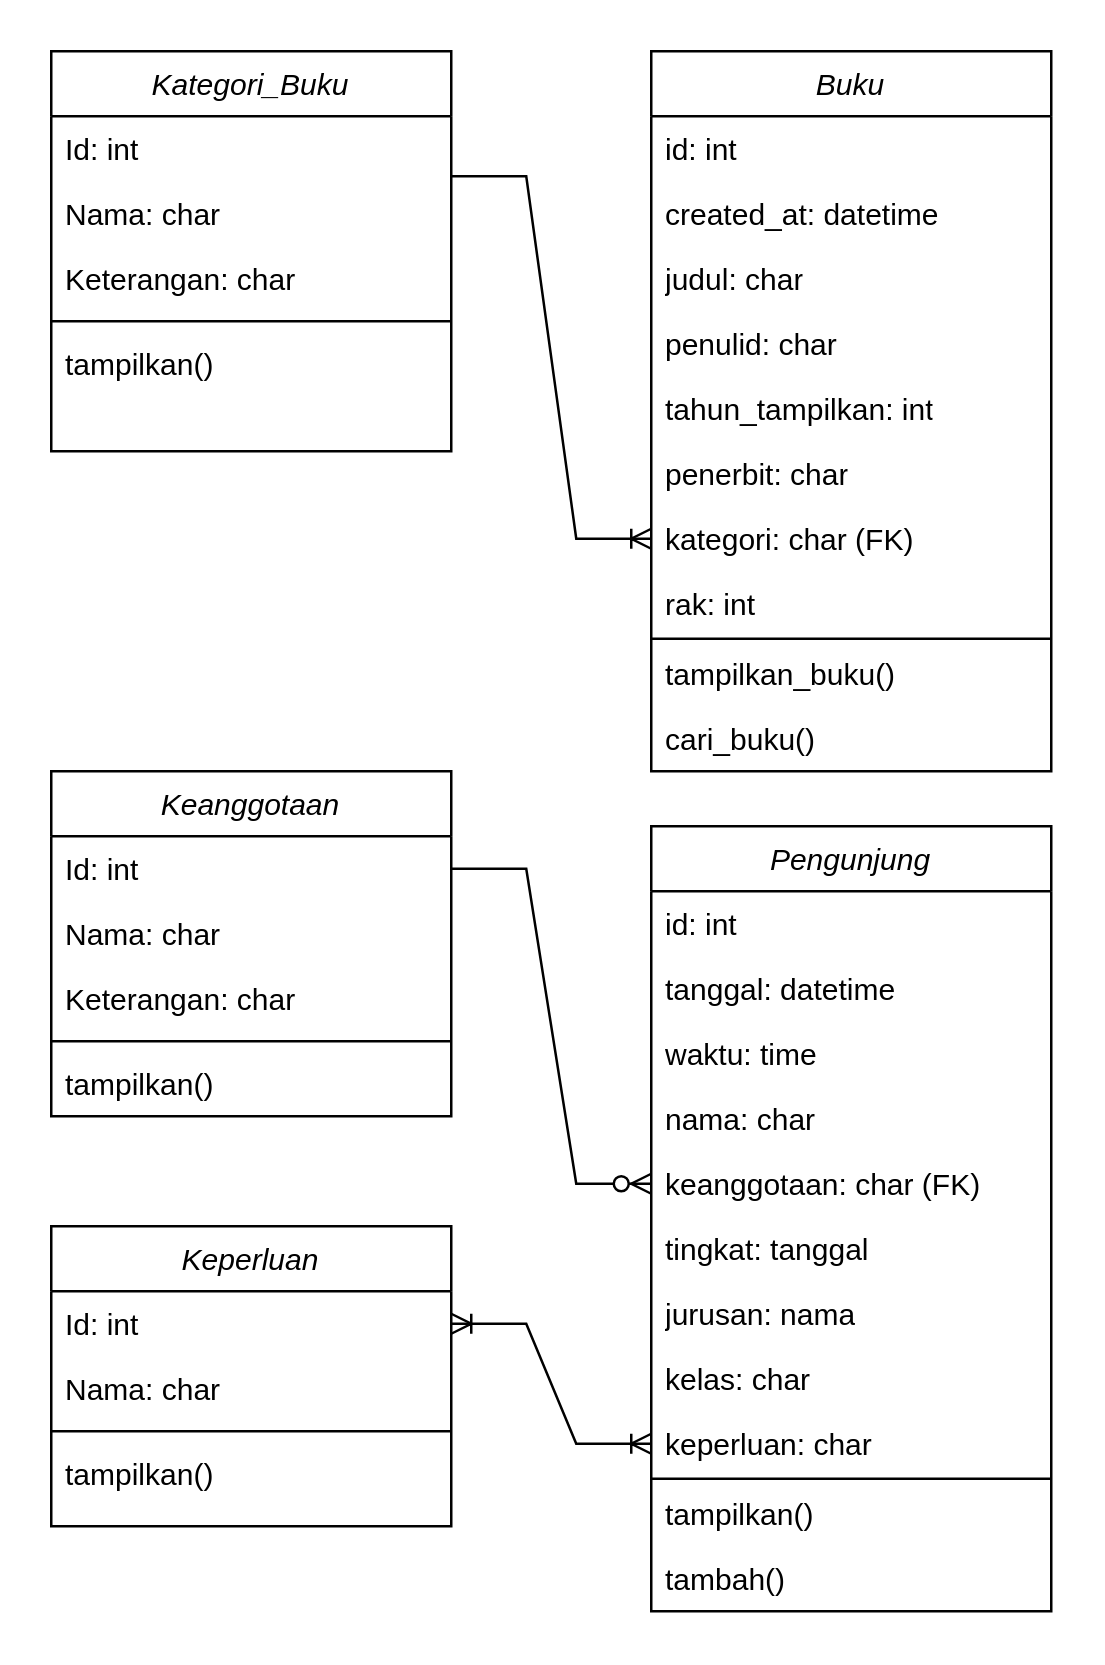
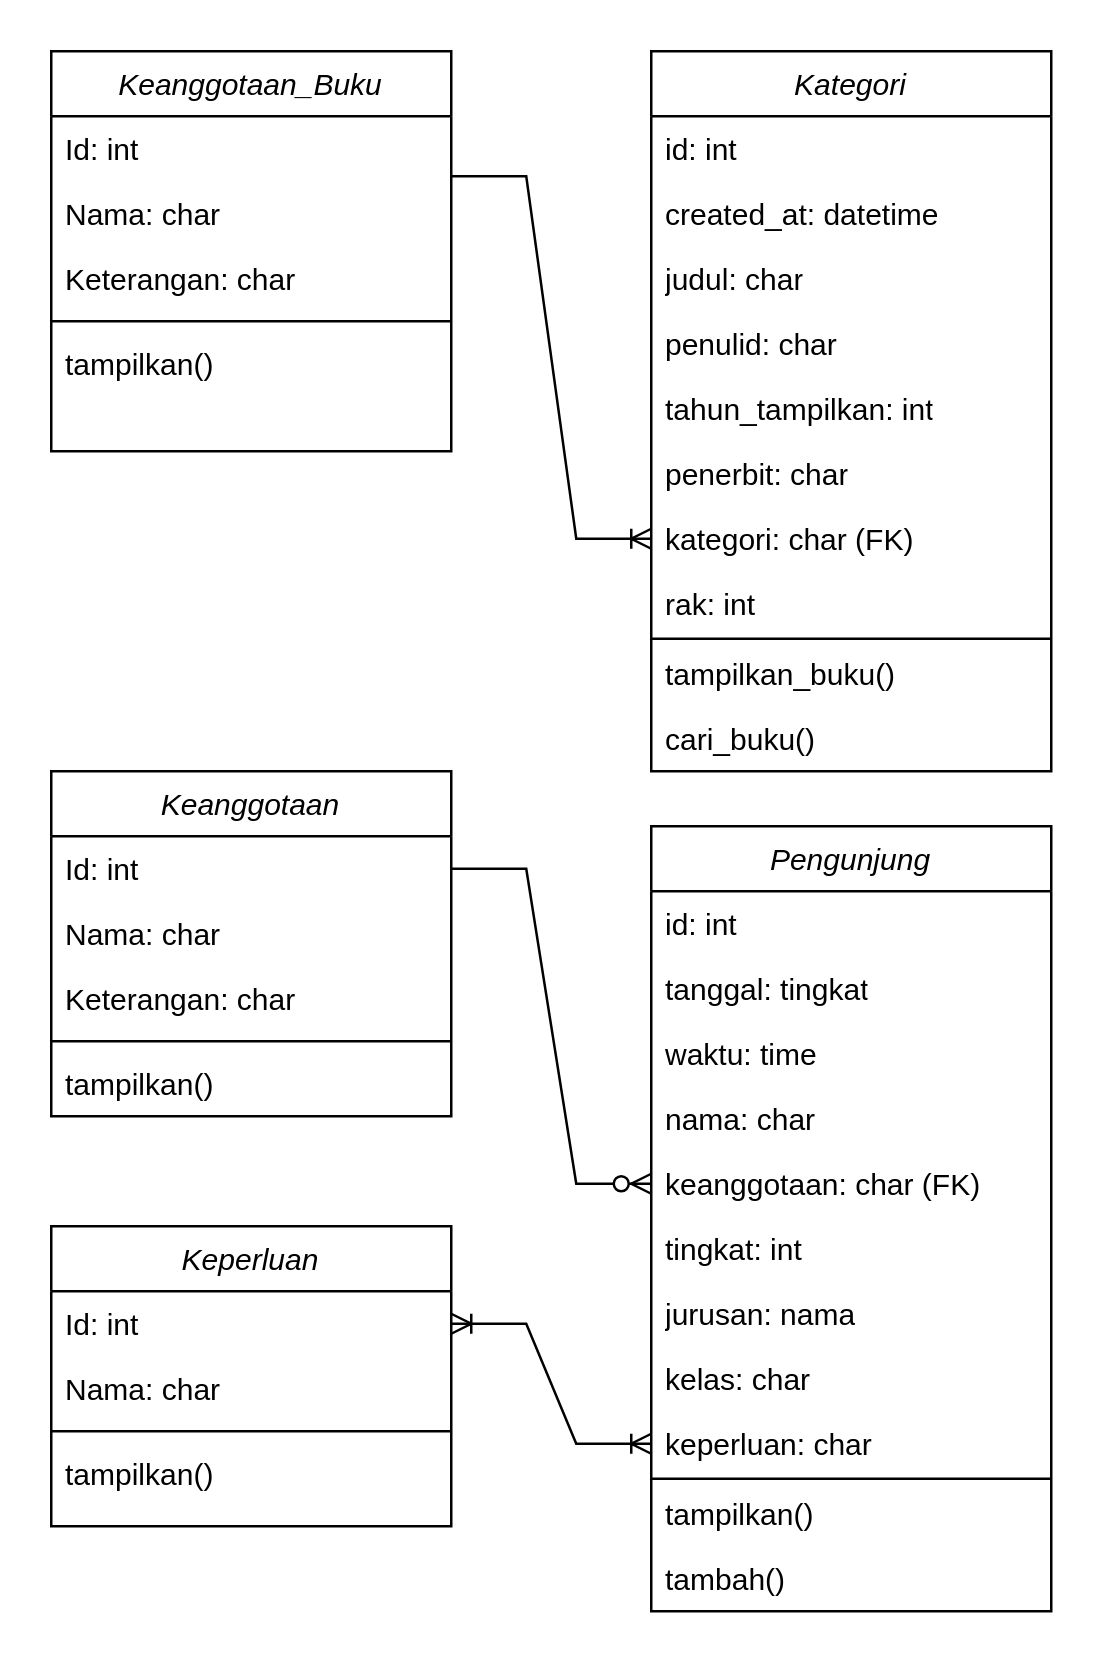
  <mxCell id="0" />
  <mxCell id="1" parent="0" />
- <mxCell id="2" value="Kategori_Buku" style="swimlane;fontStyle=2;align=center;verticalAlign=top;childLayout=stackLayout;horizontal=1;startSize=26;horizontalStack=0;resizeParent=1;resizeLast=0;collapsible=1;marginBottom=0;rounded=0;shadow=0;strokeWidth=1;" parent="1" vertex="1"><mxGeometry x="20" y="20" width="160" height="160" as="geometry"><mxRectangle x="230" y="140" width="160" height="26" as="alternateBounds" /></mxGeometry></mxCell>
+ <mxCell id="2" value="Keanggotaan_Buku" style="swimlane;fontStyle=2;align=center;verticalAlign=top;childLayout=stackLayout;horizontal=1;startSize=26;horizontalStack=0;resizeParent=1;resizeLast=0;collapsible=1;marginBottom=0;rounded=0;shadow=0;strokeWidth=1;" parent="1" vertex="1"><mxGeometry x="20" y="20" width="160" height="160" as="geometry"><mxRectangle x="230" y="140" width="160" height="26" as="alternateBounds" /></mxGeometry></mxCell>
  <mxCell id="3" value="Id: int" style="text;align=left;verticalAlign=top;spacingLeft=4;spacingRight=4;overflow=hidden;rotatable=0;points=[[0,0.5],[1,0.5]];portConstraint=eastwest;" parent="2" vertex="1"><mxGeometry y="26" width="160" height="26" as="geometry" /></mxCell>
  <mxCell id="4" value="Nama: char" style="text;align=left;verticalAlign=top;spacingLeft=4;spacingRight=4;overflow=hidden;rotatable=0;points=[[0,0.5],[1,0.5]];portConstraint=eastwest;rounded=0;shadow=0;html=0;" parent="2" vertex="1"><mxGeometry y="52" width="160" height="26" as="geometry" /></mxCell>
  <mxCell id="5" value="Keterangan: char" style="text;align=left;verticalAlign=top;spacingLeft=4;spacingRight=4;overflow=hidden;rotatable=0;points=[[0,0.5],[1,0.5]];portConstraint=eastwest;rounded=0;shadow=0;html=0;" parent="2" vertex="1"><mxGeometry y="78" width="160" height="26" as="geometry" /></mxCell>
  <mxCell id="6" value="" style="line;html=1;strokeWidth=1;align=left;verticalAlign=middle;spacingTop=-1;spacingLeft=3;spacingRight=3;rotatable=0;labelPosition=right;points=[];portConstraint=eastwest;" parent="2" vertex="1"><mxGeometry y="104" width="160" height="8" as="geometry" /></mxCell>
  <mxCell id="7" value="tampilkan()" style="text;align=left;verticalAlign=top;spacingLeft=4;spacingRight=4;overflow=hidden;rotatable=0;points=[[0,0.5],[1,0.5]];portConstraint=eastwest;" parent="2" vertex="1"><mxGeometry y="112" width="160" height="26" as="geometry" /></mxCell>
- <mxCell id="8" value="&lt;i style=&quot;font-weight: normal;&quot;&gt;Buku&lt;/i&gt;" style="swimlane;fontStyle=1;align=center;verticalAlign=top;childLayout=stackLayout;horizontal=1;startSize=26;horizontalStack=0;resizeParent=1;resizeParentMax=0;resizeLast=0;collapsible=1;marginBottom=0;whiteSpace=wrap;html=1;" vertex="1" parent="1"><mxGeometry x="260" y="20" width="160" height="288" as="geometry" /></mxCell>
+ <mxCell id="8" value="&lt;i style=&quot;font-weight: normal;&quot;&gt;Kategori&lt;/i&gt;" style="swimlane;fontStyle=1;align=center;verticalAlign=top;childLayout=stackLayout;horizontal=1;startSize=26;horizontalStack=0;resizeParent=1;resizeParentMax=0;resizeLast=0;collapsible=1;marginBottom=0;whiteSpace=wrap;html=1;" vertex="1" parent="1"><mxGeometry x="260" y="20" width="160" height="288" as="geometry" /></mxCell>
  <mxCell id="9" value="id: int" style="text;strokeColor=none;fillColor=none;align=left;verticalAlign=top;spacingLeft=4;spacingRight=4;overflow=hidden;rotatable=0;points=[[0,0.5],[1,0.5]];portConstraint=eastwest;whiteSpace=wrap;html=1;" vertex="1" parent="8"><mxGeometry y="26" width="160" height="26" as="geometry" /></mxCell>
  <mxCell id="10" value="created_at: datetime" style="text;strokeColor=none;fillColor=none;align=left;verticalAlign=top;spacingLeft=4;spacingRight=4;overflow=hidden;rotatable=0;points=[[0,0.5],[1,0.5]];portConstraint=eastwest;whiteSpace=wrap;html=1;" vertex="1" parent="8"><mxGeometry y="52" width="160" height="26" as="geometry" /></mxCell>
  <mxCell id="11" value="judul: char" style="text;strokeColor=none;fillColor=none;align=left;verticalAlign=top;spacingLeft=4;spacingRight=4;overflow=hidden;rotatable=0;points=[[0,0.5],[1,0.5]];portConstraint=eastwest;whiteSpace=wrap;html=1;" vertex="1" parent="8"><mxGeometry y="78" width="160" height="26" as="geometry" /></mxCell>
  <mxCell id="12" value="penulid: char" style="text;strokeColor=none;fillColor=none;align=left;verticalAlign=top;spacingLeft=4;spacingRight=4;overflow=hidden;rotatable=0;points=[[0,0.5],[1,0.5]];portConstraint=eastwest;whiteSpace=wrap;html=1;" vertex="1" parent="8"><mxGeometry y="104" width="160" height="26" as="geometry" /></mxCell>
  <mxCell id="13" value="tahun_tampilkan: int" style="text;strokeColor=none;fillColor=none;align=left;verticalAlign=top;spacingLeft=4;spacingRight=4;overflow=hidden;rotatable=0;points=[[0,0.5],[1,0.5]];portConstraint=eastwest;whiteSpace=wrap;html=1;" vertex="1" parent="8"><mxGeometry y="130" width="160" height="26" as="geometry" /></mxCell>
  <mxCell id="14" value="penerbit: char" style="text;strokeColor=none;fillColor=none;align=left;verticalAlign=top;spacingLeft=4;spacingRight=4;overflow=hidden;rotatable=0;points=[[0,0.5],[1,0.5]];portConstraint=eastwest;whiteSpace=wrap;html=1;" vertex="1" parent="8"><mxGeometry y="156" width="160" height="26" as="geometry" /></mxCell>
  <mxCell id="15" value="kategori: char (FK)" style="text;strokeColor=none;fillColor=none;align=left;verticalAlign=top;spacingLeft=4;spacingRight=4;overflow=hidden;rotatable=0;points=[[0,0.5],[1,0.5]];portConstraint=eastwest;whiteSpace=wrap;html=1;" vertex="1" parent="8"><mxGeometry y="182" width="160" height="26" as="geometry" /></mxCell>
  <mxCell id="16" value="rak: int" style="text;strokeColor=none;fillColor=none;align=left;verticalAlign=top;spacingLeft=4;spacingRight=4;overflow=hidden;rotatable=0;points=[[0,0.5],[1,0.5]];portConstraint=eastwest;whiteSpace=wrap;html=1;" vertex="1" parent="8"><mxGeometry y="208" width="160" height="26" as="geometry" /></mxCell>
  <mxCell id="17" value="" style="line;strokeWidth=1;fillColor=none;align=left;verticalAlign=middle;spacingTop=-1;spacingLeft=3;spacingRight=3;rotatable=0;labelPosition=right;points=[];portConstraint=eastwest;strokeColor=inherit;" vertex="1" parent="8"><mxGeometry y="234" width="160" height="2" as="geometry" /></mxCell>
  <mxCell id="18" value="tampilkan_buku()" style="text;strokeColor=none;fillColor=none;align=left;verticalAlign=top;spacingLeft=4;spacingRight=4;overflow=hidden;rotatable=0;points=[[0,0.5],[1,0.5]];portConstraint=eastwest;whiteSpace=wrap;html=1;" vertex="1" parent="8"><mxGeometry y="236" width="160" height="26" as="geometry" /></mxCell>
  <mxCell id="19" value="cari_buku()" style="text;strokeColor=none;fillColor=none;align=left;verticalAlign=top;spacingLeft=4;spacingRight=4;overflow=hidden;rotatable=0;points=[[0,0.5],[1,0.5]];portConstraint=eastwest;whiteSpace=wrap;html=1;" vertex="1" parent="8"><mxGeometry y="262" width="160" height="26" as="geometry" /></mxCell>
  <mxCell id="20" value="Keanggotaan" style="swimlane;fontStyle=2;align=center;verticalAlign=top;childLayout=stackLayout;horizontal=1;startSize=26;horizontalStack=0;resizeParent=1;resizeLast=0;collapsible=1;marginBottom=0;rounded=0;shadow=0;strokeWidth=1;" vertex="1" parent="1"><mxGeometry x="20" y="308" width="160" height="138" as="geometry"><mxRectangle x="230" y="140" width="160" height="26" as="alternateBounds" /></mxGeometry></mxCell>
  <mxCell id="21" value="Id: int" style="text;align=left;verticalAlign=top;spacingLeft=4;spacingRight=4;overflow=hidden;rotatable=0;points=[[0,0.5],[1,0.5]];portConstraint=eastwest;" vertex="1" parent="20"><mxGeometry y="26" width="160" height="26" as="geometry" /></mxCell>
  <mxCell id="22" value="Nama: char" style="text;align=left;verticalAlign=top;spacingLeft=4;spacingRight=4;overflow=hidden;rotatable=0;points=[[0,0.5],[1,0.5]];portConstraint=eastwest;rounded=0;shadow=0;html=0;" vertex="1" parent="20"><mxGeometry y="52" width="160" height="26" as="geometry" /></mxCell>
  <mxCell id="23" value="Keterangan: char" style="text;align=left;verticalAlign=top;spacingLeft=4;spacingRight=4;overflow=hidden;rotatable=0;points=[[0,0.5],[1,0.5]];portConstraint=eastwest;rounded=0;shadow=0;html=0;" vertex="1" parent="20"><mxGeometry y="78" width="160" height="26" as="geometry" /></mxCell>
  <mxCell id="24" value="" style="line;html=1;strokeWidth=1;align=left;verticalAlign=middle;spacingTop=-1;spacingLeft=3;spacingRight=3;rotatable=0;labelPosition=right;points=[];portConstraint=eastwest;" vertex="1" parent="20"><mxGeometry y="104" width="160" height="8" as="geometry" /></mxCell>
  <mxCell id="25" value="tampilkan()" style="text;align=left;verticalAlign=top;spacingLeft=4;spacingRight=4;overflow=hidden;rotatable=0;points=[[0,0.5],[1,0.5]];portConstraint=eastwest;" vertex="1" parent="20"><mxGeometry y="112" width="160" height="26" as="geometry" /></mxCell>
  <mxCell id="26" value="Keperluan" style="swimlane;fontStyle=2;align=center;verticalAlign=top;childLayout=stackLayout;horizontal=1;startSize=26;horizontalStack=0;resizeParent=1;resizeLast=0;collapsible=1;marginBottom=0;rounded=0;shadow=0;strokeWidth=1;" vertex="1" parent="1"><mxGeometry x="20" y="490" width="160" height="120" as="geometry"><mxRectangle x="230" y="140" width="160" height="26" as="alternateBounds" /></mxGeometry></mxCell>
  <mxCell id="27" value="Id: int" style="text;align=left;verticalAlign=top;spacingLeft=4;spacingRight=4;overflow=hidden;rotatable=0;points=[[0,0.5],[1,0.5]];portConstraint=eastwest;" vertex="1" parent="26"><mxGeometry y="26" width="160" height="26" as="geometry" /></mxCell>
  <mxCell id="28" value="Nama: char" style="text;align=left;verticalAlign=top;spacingLeft=4;spacingRight=4;overflow=hidden;rotatable=0;points=[[0,0.5],[1,0.5]];portConstraint=eastwest;rounded=0;shadow=0;html=0;" vertex="1" parent="26"><mxGeometry y="52" width="160" height="26" as="geometry" /></mxCell>
  <mxCell id="29" value="" style="line;html=1;strokeWidth=1;align=left;verticalAlign=middle;spacingTop=-1;spacingLeft=3;spacingRight=3;rotatable=0;labelPosition=right;points=[];portConstraint=eastwest;" vertex="1" parent="26"><mxGeometry y="78" width="160" height="8" as="geometry" /></mxCell>
  <mxCell id="30" value="tampilkan()" style="text;align=left;verticalAlign=top;spacingLeft=4;spacingRight=4;overflow=hidden;rotatable=0;points=[[0,0.5],[1,0.5]];portConstraint=eastwest;" vertex="1" parent="26"><mxGeometry y="86" width="160" height="26" as="geometry" /></mxCell>
  <mxCell id="31" value="&lt;i style=&quot;font-weight: normal;&quot;&gt;Pengunjung&lt;/i&gt;" style="swimlane;fontStyle=1;align=center;verticalAlign=top;childLayout=stackLayout;horizontal=1;startSize=26;horizontalStack=0;resizeParent=1;resizeParentMax=0;resizeLast=0;collapsible=1;marginBottom=0;whiteSpace=wrap;html=1;" vertex="1" parent="1"><mxGeometry x="260" y="330" width="160" height="314" as="geometry" /></mxCell>
  <mxCell id="32" value="id: int" style="text;strokeColor=none;fillColor=none;align=left;verticalAlign=top;spacingLeft=4;spacingRight=4;overflow=hidden;rotatable=0;points=[[0,0.5],[1,0.5]];portConstraint=eastwest;whiteSpace=wrap;html=1;" vertex="1" parent="31"><mxGeometry y="26" width="160" height="26" as="geometry" /></mxCell>
- <mxCell id="33" value="tanggal: datetime" style="text;strokeColor=none;fillColor=none;align=left;verticalAlign=top;spacingLeft=4;spacingRight=4;overflow=hidden;rotatable=0;points=[[0,0.5],[1,0.5]];portConstraint=eastwest;whiteSpace=wrap;html=1;" vertex="1" parent="31"><mxGeometry y="52" width="160" height="26" as="geometry" /></mxCell>
+ <mxCell id="33" value="tanggal: tingkat" style="text;strokeColor=none;fillColor=none;align=left;verticalAlign=top;spacingLeft=4;spacingRight=4;overflow=hidden;rotatable=0;points=[[0,0.5],[1,0.5]];portConstraint=eastwest;whiteSpace=wrap;html=1;" vertex="1" parent="31"><mxGeometry y="52" width="160" height="26" as="geometry" /></mxCell>
  <mxCell id="34" value="waktu: time" style="text;strokeColor=none;fillColor=none;align=left;verticalAlign=top;spacingLeft=4;spacingRight=4;overflow=hidden;rotatable=0;points=[[0,0.5],[1,0.5]];portConstraint=eastwest;whiteSpace=wrap;html=1;" vertex="1" parent="31"><mxGeometry y="78" width="160" height="26" as="geometry" /></mxCell>
  <mxCell id="35" value="nama: char" style="text;strokeColor=none;fillColor=none;align=left;verticalAlign=top;spacingLeft=4;spacingRight=4;overflow=hidden;rotatable=0;points=[[0,0.5],[1,0.5]];portConstraint=eastwest;whiteSpace=wrap;html=1;" vertex="1" parent="31"><mxGeometry y="104" width="160" height="26" as="geometry" /></mxCell>
  <mxCell id="36" value="keanggotaan: char (FK)" style="text;strokeColor=none;fillColor=none;align=left;verticalAlign=top;spacingLeft=4;spacingRight=4;overflow=hidden;rotatable=0;points=[[0,0.5],[1,0.5]];portConstraint=eastwest;whiteSpace=wrap;html=1;" vertex="1" parent="31"><mxGeometry y="130" width="160" height="26" as="geometry" /></mxCell>
- <mxCell id="37" value="tingkat: tanggal" style="text;strokeColor=none;fillColor=none;align=left;verticalAlign=top;spacingLeft=4;spacingRight=4;overflow=hidden;rotatable=0;points=[[0,0.5],[1,0.5]];portConstraint=eastwest;whiteSpace=wrap;html=1;" vertex="1" parent="31"><mxGeometry y="156" width="160" height="26" as="geometry" /></mxCell>
+ <mxCell id="37" value="tingkat: int" style="text;strokeColor=none;fillColor=none;align=left;verticalAlign=top;spacingLeft=4;spacingRight=4;overflow=hidden;rotatable=0;points=[[0,0.5],[1,0.5]];portConstraint=eastwest;whiteSpace=wrap;html=1;" vertex="1" parent="31"><mxGeometry y="156" width="160" height="26" as="geometry" /></mxCell>
  <mxCell id="38" value="jurusan: nama" style="text;strokeColor=none;fillColor=none;align=left;verticalAlign=top;spacingLeft=4;spacingRight=4;overflow=hidden;rotatable=0;points=[[0,0.5],[1,0.5]];portConstraint=eastwest;whiteSpace=wrap;html=1;" vertex="1" parent="31"><mxGeometry y="182" width="160" height="26" as="geometry" /></mxCell>
  <mxCell id="39" value="kelas: char" style="text;strokeColor=none;fillColor=none;align=left;verticalAlign=top;spacingLeft=4;spacingRight=4;overflow=hidden;rotatable=0;points=[[0,0.5],[1,0.5]];portConstraint=eastwest;whiteSpace=wrap;html=1;" vertex="1" parent="31"><mxGeometry y="208" width="160" height="26" as="geometry" /></mxCell>
  <mxCell id="40" value="keperluan: char" style="text;strokeColor=none;fillColor=none;align=left;verticalAlign=top;spacingLeft=4;spacingRight=4;overflow=hidden;rotatable=0;points=[[0,0.5],[1,0.5]];portConstraint=eastwest;whiteSpace=wrap;html=1;" vertex="1" parent="31"><mxGeometry y="234" width="160" height="26" as="geometry" /></mxCell>
  <mxCell id="41" value="" style="line;strokeWidth=1;fillColor=none;align=left;verticalAlign=middle;spacingTop=-1;spacingLeft=3;spacingRight=3;rotatable=0;labelPosition=right;points=[];portConstraint=eastwest;strokeColor=inherit;" vertex="1" parent="31"><mxGeometry y="260" width="160" height="2" as="geometry" /></mxCell>
  <mxCell id="42" value="tampilkan()" style="text;strokeColor=none;fillColor=none;align=left;verticalAlign=top;spacingLeft=4;spacingRight=4;overflow=hidden;rotatable=0;points=[[0,0.5],[1,0.5]];portConstraint=eastwest;whiteSpace=wrap;html=1;" vertex="1" parent="31"><mxGeometry y="262" width="160" height="26" as="geometry" /></mxCell>
  <mxCell id="43" value="tambah()" style="text;strokeColor=none;fillColor=none;align=left;verticalAlign=top;spacingLeft=4;spacingRight=4;overflow=hidden;rotatable=0;points=[[0,0.5],[1,0.5]];portConstraint=eastwest;whiteSpace=wrap;html=1;" vertex="1" parent="31"><mxGeometry y="288" width="160" height="26" as="geometry" /></mxCell>
  <mxCell id="44" value="" style="edgeStyle=entityRelationEdgeStyle;fontSize=12;html=1;endArrow=ERoneToMany;rounded=0;" edge="1" parent="1" target="15"><mxGeometry width="100" height="100" relative="1" as="geometry"><mxPoint x="180" y="70" as="sourcePoint" /><mxPoint x="240" y="270" as="targetPoint" /></mxGeometry></mxCell>
  <mxCell id="45" value="" style="edgeStyle=entityRelationEdgeStyle;fontSize=12;html=1;endArrow=ERzeroToMany;endFill=1;rounded=0;" edge="1" parent="1" source="21" target="36"><mxGeometry width="100" height="100" relative="1" as="geometry"><mxPoint x="590" y="440" as="sourcePoint" /><mxPoint x="690" y="340" as="targetPoint" /></mxGeometry></mxCell>
  <mxCell id="46" value="" style="edgeStyle=entityRelationEdgeStyle;fontSize=12;html=1;endArrow=ERoneToMany;startArrow=ERoneToMany;rounded=0;" edge="1" parent="1" source="27" target="40"><mxGeometry width="100" height="100" relative="1" as="geometry"><mxPoint x="520" y="430" as="sourcePoint" /><mxPoint x="620" y="330" as="targetPoint" /></mxGeometry></mxCell>
